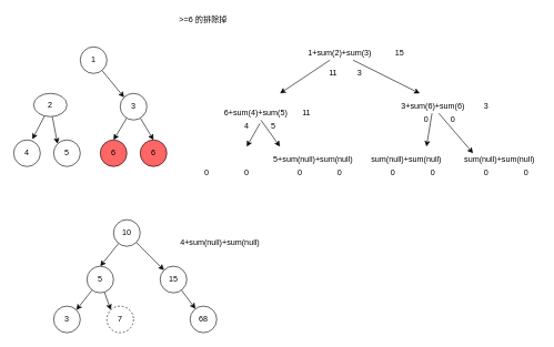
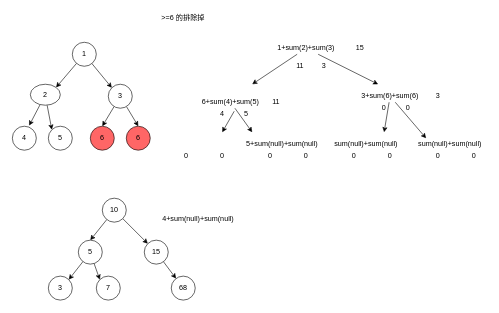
  <mxCell id="0" />
  <mxCell id="1" parent="0" />
+ <mxCell id="2" style="rounded=0;orthogonalLoop=1;jettySize=auto;html=1;entryX=1;entryY=0;entryDx=0;entryDy=0;" edge="1" parent="1" source="4" target="7"><mxGeometry relative="1" as="geometry" /></mxCell>
  <mxCell id="3" style="edgeStyle=none;rounded=0;orthogonalLoop=1;jettySize=auto;html=1;entryX=0;entryY=0;entryDx=0;entryDy=0;" edge="1" parent="1" source="4" target="10"><mxGeometry relative="1" as="geometry" /></mxCell>
  <mxCell id="4" value="1" style="ellipse;whiteSpace=wrap;html=1;aspect=fixed;" vertex="1" parent="1"><mxGeometry x="120" y="70" width="40" height="40" as="geometry" /></mxCell>
  <mxCell id="5" style="edgeStyle=none;rounded=0;orthogonalLoop=1;jettySize=auto;html=1;entryX=0.7;entryY=-0.025;entryDx=0;entryDy=0;entryPerimeter=0;" edge="1" parent="1" source="7" target="11"><mxGeometry relative="1" as="geometry" /></mxCell>
  <mxCell id="6" style="edgeStyle=none;rounded=0;orthogonalLoop=1;jettySize=auto;html=1;entryX=0;entryY=0;entryDx=0;entryDy=0;" edge="1" parent="1" source="7" target="12"><mxGeometry relative="1" as="geometry" /></mxCell>
  <mxCell id="7" value="2" style="ellipse;whiteSpace=wrap;html=1;aspect=fixed;" vertex="1" parent="1"><mxGeometry x="50" y="140" width="50" height="35" as="geometry" /></mxCell>
  <mxCell id="8" style="edgeStyle=none;rounded=0;orthogonalLoop=1;jettySize=auto;html=1;entryX=0.5;entryY=0;entryDx=0;entryDy=0;" edge="1" parent="1" source="10" target="13"><mxGeometry relative="1" as="geometry" /></mxCell>
  <mxCell id="9" style="edgeStyle=none;rounded=0;orthogonalLoop=1;jettySize=auto;html=1;entryX=0.5;entryY=0;entryDx=0;entryDy=0;" edge="1" parent="1" source="10" target="14"><mxGeometry relative="1" as="geometry" /></mxCell>
  <mxCell id="10" value="3" style="ellipse;whiteSpace=wrap;html=1;aspect=fixed;" vertex="1" parent="1"><mxGeometry x="180" y="140" width="40" height="40" as="geometry" /></mxCell>
  <mxCell id="11" value="4" style="ellipse;whiteSpace=wrap;html=1;aspect=fixed;" vertex="1" parent="1"><mxGeometry x="20" y="210" width="40" height="40" as="geometry" /></mxCell>
  <mxCell id="12" value="5" style="ellipse;whiteSpace=wrap;html=1;aspect=fixed;" vertex="1" parent="1"><mxGeometry x="80" y="210" width="40" height="40" as="geometry" /></mxCell>
  <mxCell id="13" value="6" style="ellipse;whiteSpace=wrap;html=1;aspect=fixed;fillColor=#FF6666;" vertex="1" parent="1"><mxGeometry x="150" y="210" width="40" height="40" as="geometry" /></mxCell>
  <mxCell id="14" value="6" style="ellipse;whiteSpace=wrap;html=1;aspect=fixed;fillColor=#FF6666;" vertex="1" parent="1"><mxGeometry x="210" y="210" width="40" height="40" as="geometry" /></mxCell>
  <mxCell id="15" style="edgeStyle=none;rounded=0;orthogonalLoop=1;jettySize=auto;html=1;" edge="1" parent="1" source="17"><mxGeometry relative="1" as="geometry"><mxPoint x="420" y="140" as="targetPoint" /></mxGeometry></mxCell>
  <mxCell id="16" style="edgeStyle=none;rounded=0;orthogonalLoop=1;jettySize=auto;html=1;" edge="1" parent="1" source="17"><mxGeometry relative="1" as="geometry"><mxPoint x="630" y="140" as="targetPoint" /></mxGeometry></mxCell>
  <mxCell id="17" value="1+sum(2)+sum(3)" style="text;html=1;strokeColor=none;fillColor=none;align=center;verticalAlign=middle;whiteSpace=wrap;rounded=0;" vertex="1" parent="1"><mxGeometry x="490" y="70" width="40" height="20" as="geometry" /></mxCell>
  <mxCell id="18" style="edgeStyle=none;rounded=0;orthogonalLoop=1;jettySize=auto;html=1;" edge="1" parent="1" source="19"><mxGeometry relative="1" as="geometry"><mxPoint x="420" y="220" as="targetPoint" /></mxGeometry></mxCell>
  <mxCell id="19" value="6+sum(4)+sum(5)" style="text;html=1;strokeColor=none;fillColor=none;align=center;verticalAlign=middle;whiteSpace=wrap;rounded=0;" vertex="1" parent="1"><mxGeometry x="364" y="160" width="40" height="20" as="geometry" /></mxCell>
  <mxCell id="20" value="&amp;gt;=6 的排除掉" style="text;html=1;strokeColor=none;fillColor=none;align=center;verticalAlign=middle;whiteSpace=wrap;rounded=0;" vertex="1" parent="1"><mxGeometry x="260" y="20" width="90" height="20" as="geometry" /></mxCell>
  <mxCell id="21" value="4+sum(null)+sum(null)" style="text;html=1;strokeColor=none;fillColor=none;align=center;verticalAlign=middle;whiteSpace=wrap;rounded=0;" vertex="1" parent="1"><mxGeometry x="310" y="355" width="40" height="20" as="geometry" /></mxCell>
  <mxCell id="22" value="0" style="text;html=1;strokeColor=none;fillColor=none;align=center;verticalAlign=middle;whiteSpace=wrap;rounded=0;" vertex="1" parent="1"><mxGeometry x="290" y="250" width="40" height="20" as="geometry" /></mxCell>
  <mxCell id="23" value="0" style="text;html=1;strokeColor=none;fillColor=none;align=center;verticalAlign=middle;whiteSpace=wrap;rounded=0;" vertex="1" parent="1"><mxGeometry x="350" y="250" width="40" height="20" as="geometry" /></mxCell>
  <mxCell id="24" value="5+sum(null)+sum(null)" style="text;html=1;strokeColor=none;fillColor=none;align=center;verticalAlign=middle;whiteSpace=wrap;rounded=0;" vertex="1" parent="1"><mxGeometry x="450" y="230" width="40" height="20" as="geometry" /></mxCell>
  <mxCell id="25" value="0" style="text;html=1;strokeColor=none;fillColor=none;align=center;verticalAlign=middle;whiteSpace=wrap;rounded=0;" vertex="1" parent="1"><mxGeometry x="430" y="250" width="40" height="20" as="geometry" /></mxCell>
  <mxCell id="26" value="0" style="text;html=1;strokeColor=none;fillColor=none;align=center;verticalAlign=middle;whiteSpace=wrap;rounded=0;" vertex="1" parent="1"><mxGeometry x="490" y="250" width="40" height="20" as="geometry" /></mxCell>
  <mxCell id="27" value="sum(null)+sum(null)" style="text;html=1;strokeColor=none;fillColor=none;align=center;verticalAlign=middle;whiteSpace=wrap;rounded=0;" vertex="1" parent="1"><mxGeometry x="590" y="230" width="40" height="20" as="geometry" /></mxCell>
  <mxCell id="28" value="0" style="text;html=1;strokeColor=none;fillColor=none;align=center;verticalAlign=middle;whiteSpace=wrap;rounded=0;" vertex="1" parent="1"><mxGeometry x="570" y="250" width="40" height="20" as="geometry" /></mxCell>
  <mxCell id="29" value="0" style="text;html=1;strokeColor=none;fillColor=none;align=center;verticalAlign=middle;whiteSpace=wrap;rounded=0;" vertex="1" parent="1"><mxGeometry x="630" y="250" width="40" height="20" as="geometry" /></mxCell>
  <mxCell id="30" value="sum(null)+sum(null)" style="text;html=1;strokeColor=none;fillColor=none;align=center;verticalAlign=middle;whiteSpace=wrap;rounded=0;" vertex="1" parent="1"><mxGeometry x="730" y="230" width="40" height="20" as="geometry" /></mxCell>
  <mxCell id="31" value="0" style="text;html=1;strokeColor=none;fillColor=none;align=center;verticalAlign=middle;whiteSpace=wrap;rounded=0;" vertex="1" parent="1"><mxGeometry x="710" y="250" width="40" height="20" as="geometry" /></mxCell>
  <mxCell id="32" value="0" style="text;html=1;strokeColor=none;fillColor=none;align=center;verticalAlign=middle;whiteSpace=wrap;rounded=0;" vertex="1" parent="1"><mxGeometry x="770" y="250" width="40" height="20" as="geometry" /></mxCell>
  <mxCell id="33" style="edgeStyle=none;rounded=0;orthogonalLoop=1;jettySize=auto;html=1;" edge="1" parent="1" source="35"><mxGeometry relative="1" as="geometry"><mxPoint x="640" y="220" as="targetPoint" /></mxGeometry></mxCell>
  <mxCell id="34" style="edgeStyle=none;rounded=0;orthogonalLoop=1;jettySize=auto;html=1;" edge="1" parent="1" source="35"><mxGeometry relative="1" as="geometry"><mxPoint x="710" y="230" as="targetPoint" /></mxGeometry></mxCell>
  <mxCell id="35" value="3+sum(6)+sum(6)" style="text;html=1;strokeColor=none;fillColor=none;align=center;verticalAlign=middle;whiteSpace=wrap;rounded=0;" vertex="1" parent="1"><mxGeometry x="630" y="150" width="40" height="20" as="geometry" /></mxCell>
  <mxCell id="36" value="4" style="text;html=1;strokeColor=none;fillColor=none;align=center;verticalAlign=middle;whiteSpace=wrap;rounded=0;" vertex="1" parent="1"><mxGeometry x="350" y="180" width="40" height="20" as="geometry" /></mxCell>
  <mxCell id="37" style="edgeStyle=none;rounded=0;orthogonalLoop=1;jettySize=auto;html=1;exitX=0;exitY=0.25;exitDx=0;exitDy=0;" edge="1" parent="1" source="38"><mxGeometry relative="1" as="geometry"><mxPoint x="370" y="220" as="targetPoint" /></mxGeometry></mxCell>
  <mxCell id="38" value="5" style="text;html=1;strokeColor=none;fillColor=none;align=center;verticalAlign=middle;whiteSpace=wrap;rounded=0;" vertex="1" parent="1"><mxGeometry x="390" y="180" width="40" height="20" as="geometry" /></mxCell>
  <mxCell id="39" value="0" style="text;html=1;strokeColor=none;fillColor=none;align=center;verticalAlign=middle;whiteSpace=wrap;rounded=0;" vertex="1" parent="1"><mxGeometry x="620" y="170" width="40" height="20" as="geometry" /></mxCell>
  <mxCell id="40" value="0" style="text;html=1;strokeColor=none;fillColor=none;align=center;verticalAlign=middle;whiteSpace=wrap;rounded=0;" vertex="1" parent="1"><mxGeometry x="660" y="170" width="40" height="20" as="geometry" /></mxCell>
  <mxCell id="41" value="11" style="text;html=1;strokeColor=none;fillColor=none;align=center;verticalAlign=middle;whiteSpace=wrap;rounded=0;" vertex="1" parent="1"><mxGeometry x="440" y="160" width="40" height="20" as="geometry" /></mxCell>
  <mxCell id="42" value="3" style="text;html=1;strokeColor=none;fillColor=none;align=center;verticalAlign=middle;whiteSpace=wrap;rounded=0;" vertex="1" parent="1"><mxGeometry x="710" y="150" width="40" height="20" as="geometry" /></mxCell>
  <mxCell id="43" value="11" style="text;html=1;strokeColor=none;fillColor=none;align=center;verticalAlign=middle;whiteSpace=wrap;rounded=0;" vertex="1" parent="1"><mxGeometry x="480" y="100" width="40" height="20" as="geometry" /></mxCell>
  <mxCell id="44" value="3" style="text;html=1;strokeColor=none;fillColor=none;align=center;verticalAlign=middle;whiteSpace=wrap;rounded=0;" vertex="1" parent="1"><mxGeometry x="520" y="100" width="40" height="20" as="geometry" /></mxCell>
  <mxCell id="45" value="15" style="text;html=1;strokeColor=none;fillColor=none;align=center;verticalAlign=middle;whiteSpace=wrap;rounded=0;" vertex="1" parent="1"><mxGeometry x="580" y="70" width="40" height="20" as="geometry" /></mxCell>
  <mxCell id="46" style="edgeStyle=none;rounded=0;orthogonalLoop=1;jettySize=auto;html=1;entryX=0;entryY=0;entryDx=0;entryDy=0;" edge="1" parent="1" source="48" target="55"><mxGeometry relative="1" as="geometry" /></mxCell>
  <mxCell id="47" style="edgeStyle=none;rounded=0;orthogonalLoop=1;jettySize=auto;html=1;entryX=0.5;entryY=0;entryDx=0;entryDy=0;" edge="1" parent="1" source="48" target="53"><mxGeometry relative="1" as="geometry" /></mxCell>
  <mxCell id="48" value="10" style="ellipse;whiteSpace=wrap;html=1;aspect=fixed;" vertex="1" parent="1"><mxGeometry x="170" y="330" width="40" height="40" as="geometry" /></mxCell>
  <mxCell id="49" value="3" style="ellipse;whiteSpace=wrap;html=1;aspect=fixed;" vertex="1" parent="1"><mxGeometry x="80" y="460" width="40" height="40" as="geometry" /></mxCell>
- <mxCell id="50" value="7" style="ellipse;whiteSpace=wrap;html=1;aspect=fixed;dashed=1;" vertex="1" parent="1"><mxGeometry x="160" y="460" width="40" height="40" as="geometry" /></mxCell>
+ <mxCell id="50" value="7" style="ellipse;whiteSpace=wrap;html=1;aspect=fixed;" vertex="1" parent="1"><mxGeometry x="160" y="460" width="40" height="40" as="geometry" /></mxCell>
  <mxCell id="51" style="edgeStyle=none;rounded=0;orthogonalLoop=1;jettySize=auto;html=1;entryX=1;entryY=0;entryDx=0;entryDy=0;" edge="1" parent="1" source="53" target="49"><mxGeometry relative="1" as="geometry" /></mxCell>
  <mxCell id="52" style="edgeStyle=none;rounded=0;orthogonalLoop=1;jettySize=auto;html=1;entryX=0;entryY=0;entryDx=0;entryDy=0;" edge="1" parent="1" source="53" target="50"><mxGeometry relative="1" as="geometry" /></mxCell>
  <mxCell id="53" value="5" style="ellipse;whiteSpace=wrap;html=1;aspect=fixed;" vertex="1" parent="1"><mxGeometry x="130" y="400" width="40" height="40" as="geometry" /></mxCell>
  <mxCell id="54" style="edgeStyle=none;rounded=0;orthogonalLoop=1;jettySize=auto;html=1;" edge="1" parent="1" source="55" target="56"><mxGeometry relative="1" as="geometry" /></mxCell>
  <mxCell id="55" value="15" style="ellipse;whiteSpace=wrap;html=1;aspect=fixed;" vertex="1" parent="1"><mxGeometry x="240" y="400" width="40" height="40" as="geometry" /></mxCell>
  <mxCell id="56" value="68" style="ellipse;whiteSpace=wrap;html=1;aspect=fixed;" vertex="1" parent="1"><mxGeometry x="285" y="460" width="40" height="40" as="geometry" /></mxCell>
